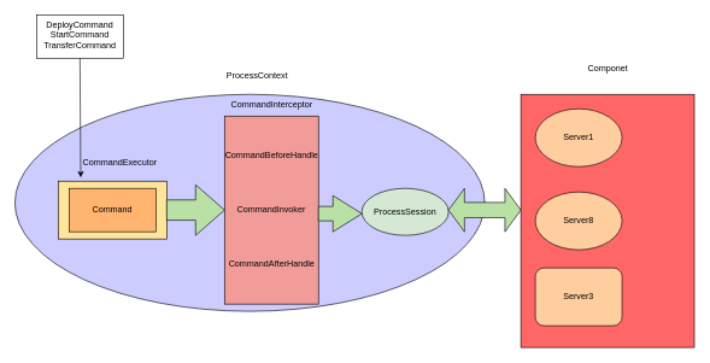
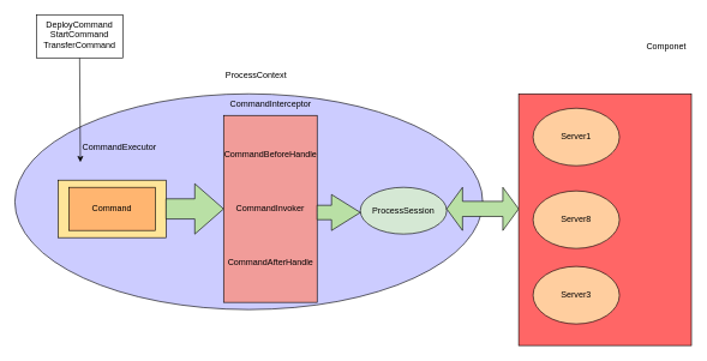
  <mxCell id="0" />
  <mxCell id="1" parent="0" />
  <mxCell id="2" value="" style="ellipse;whiteSpace=wrap;html=1;fillColor=#CCCCFF;" vertex="1" parent="1"><mxGeometry x="20" y="130" width="650" height="300" as="geometry" /></mxCell>
  <mxCell id="3" value="ProcessContext" style="text;html=1;align=center;verticalAlign=middle;resizable=0;points=[];autosize=1;strokeColor=none;fillColor=none;" vertex="1" parent="1"><mxGeometry x="300" y="90" width="110" height="30" as="geometry" /></mxCell>
  <mxCell id="4" value="" style="rounded=0;whiteSpace=wrap;html=1;fillColor=#FFE599;" vertex="1" parent="1"><mxGeometry x="80" y="250" width="150" height="80" as="geometry" /></mxCell>
- <mxCell id="5" value="CommandExecutor" style="text;html=1;align=center;verticalAlign=middle;resizable=0;points=[];autosize=1;strokeColor=none;fillColor=none;" vertex="1" parent="1"><mxGeometry x="100" y="210" width="130" height="30" as="geometry" /></mxCell>
+ <mxCell id="5" value="CommandExecutor" style="text;html=1;align=center;verticalAlign=middle;resizable=0;points=[];autosize=1;strokeColor=none;fillColor=none;" vertex="1" parent="1"><mxGeometry x="100" y="190" width="130" height="30" as="geometry" /></mxCell>
  <mxCell id="6" value="Command" style="rounded=0;whiteSpace=wrap;html=1;fillColor=#FFB570;" vertex="1" parent="1"><mxGeometry x="95" y="260" width="120" height="60" as="geometry" /></mxCell>
  <mxCell id="7" value="" style="html=1;shadow=0;dashed=0;align=center;verticalAlign=middle;shape=mxgraph.arrows2.arrow;dy=0.6;dx=40;notch=0;fillColor=#B9E0A5;" vertex="1" parent="1"><mxGeometry x="230" y="255" width="80" height="70" as="geometry" /></mxCell>
  <mxCell id="8" value="CommandInvoker" style="rounded=0;whiteSpace=wrap;html=1;fillColor=#F19C99;" vertex="1" parent="1"><mxGeometry x="310" y="160" width="130" height="260" as="geometry" /></mxCell>
  <mxCell id="9" value="CommandInterceptor" style="text;html=1;align=center;verticalAlign=middle;resizable=0;points=[];autosize=1;strokeColor=none;fillColor=none;" vertex="1" parent="1"><mxGeometry x="305" y="130" width="140" height="30" as="geometry" /></mxCell>
  <mxCell id="10" value="CommandBeforeHandle" style="text;html=1;align=center;verticalAlign=middle;resizable=0;points=[];autosize=1;strokeColor=none;fillColor=none;" vertex="1" parent="1"><mxGeometry x="300" y="200" width="150" height="30" as="geometry" /></mxCell>
  <mxCell id="11" value="CommandAfterHandle" style="text;html=1;align=center;verticalAlign=middle;resizable=0;points=[];autosize=1;strokeColor=none;fillColor=none;" vertex="1" parent="1"><mxGeometry x="305" y="350" width="140" height="30" as="geometry" /></mxCell>
  <mxCell id="12" value="ProcessSession" style="ellipse;whiteSpace=wrap;html=1;fillColor=#d5e8d4;" vertex="1" parent="1"><mxGeometry x="500" y="260" width="120" height="65" as="geometry" /></mxCell>
  <mxCell id="13" value="" style="html=1;shadow=0;dashed=0;align=center;verticalAlign=middle;shape=mxgraph.arrows2.arrow;dy=0.6;dx=40;notch=0;fillColor=#B9E0A5;" vertex="1" parent="1"><mxGeometry x="440" y="270" width="60" height="50" as="geometry" /></mxCell>
  <mxCell id="14" value="" style="html=1;shadow=0;dashed=0;align=center;verticalAlign=middle;shape=mxgraph.arrows2.twoWayArrow;dy=0.65;dx=22;fillColor=#B9E0A5;" vertex="1" parent="1"><mxGeometry x="620" y="260" width="100" height="60" as="geometry" /></mxCell>
  <mxCell id="15" value="" style="rounded=0;whiteSpace=wrap;html=1;fillColor=#FF6666;" vertex="1" parent="1"><mxGeometry x="720" y="130" width="240" height="350" as="geometry" /></mxCell>
- <mxCell id="16" value="Componet" style="text;html=1;align=center;verticalAlign=middle;resizable=0;points=[];autosize=1;strokeColor=none;fillColor=none;" vertex="1" parent="1"><mxGeometry x="800" y="80" width="80" height="30" as="geometry" /></mxCell>
+ <mxCell id="16" value="Componet" style="text;html=1;align=center;verticalAlign=middle;resizable=0;points=[];autosize=1;strokeColor=none;fillColor=none;" vertex="1" parent="1"><mxGeometry x="885" y="50" width="80" height="30" as="geometry" /></mxCell>
  <mxCell id="17" value="" style="endArrow=classic;html=1;rounded=0;entryX=0.085;entryY=1.167;entryDx=0;entryDy=0;entryPerimeter=0;" edge="1" parent="1" target="5"><mxGeometry width="50" height="50" relative="1" as="geometry"><mxPoint x="110" y="80" as="sourcePoint" /><mxPoint x="160" y="60" as="targetPoint" /></mxGeometry></mxCell>
  <mxCell id="18" value="Server1" style="ellipse;whiteSpace=wrap;html=1;fillColor=#FFCE9F;" vertex="1" parent="1"><mxGeometry x="740" y="150" width="120" height="80" as="geometry" /></mxCell>
  <mxCell id="19" value="Server8" style="ellipse;whiteSpace=wrap;html=1;fillColor=#FFCE9F;" vertex="1" parent="1"><mxGeometry x="740" y="265" width="120" height="80" as="geometry" /></mxCell>
- <mxCell id="20" value="Server3" style="whiteSpace=wrap;html=1;fillColor=#FFCE9F;rounded=1;" vertex="1" parent="1"><mxGeometry x="740" y="370" width="120" height="80" as="geometry" /></mxCell>
+ <mxCell id="20" value="Server3" style="ellipse;whiteSpace=wrap;html=1;fillColor=#FFCE9F;" vertex="1" parent="1"><mxGeometry x="740" y="370" width="120" height="80" as="geometry" /></mxCell>
  <mxCell id="21" value="DeployCommand&lt;div&gt;StartCommand&lt;/div&gt;&lt;div&gt;TransferCommand&lt;/div&gt;" style="whiteSpace=wrap;html=1;verticalAlign=top;" vertex="1" parent="1"><mxGeometry x="50" y="20" width="120" height="60" as="geometry" /></mxCell>
